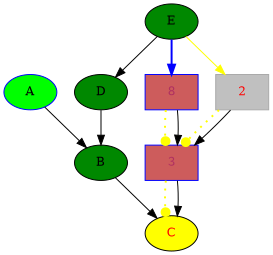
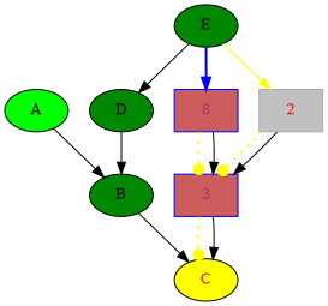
  digraph {
    splines=true
    node [fillcolor="#008800" fontsize=12 foobarbaz=pentabarf myFancyAttr=awesome style=filled]
    n1 [color=blue fillcolor=indianred fontcolor=maroon label=8 shape=box]
    2 [color=darkgray fillcolor=gray fontcolor=red shape=box]
    3 [color=blue fillcolor=indianred fontcolor=maroon shape=box]
-   A [fillcolor=green color=blue]
+   A [fillcolor=green]
    B
    C [fillcolor=yellow fontcolor=red]
    D
    E
    subgraph sub_1 {
      A
      B
      C
      D
      E
      subgraph sub_2 {
        n1
        2
        3
      }
    }
    subgraph sub_3 {
      n1
      2
      3
      C
    }
    n1 -> 3 [arrowhead=dot color=yellow penwidth=2 style=dotted]
    n1 -> 3
    2 -> 3 [arrowhead=dot color=yellow penwidth=2 style=dotted]
    2 -> 3
    3 -> C [arrowhead=dot color=yellow penwidth=2 style=dotted]
    3 -> C
    A -> B
    B -> C
    D -> B
    E -> n1 [color=blue penwidth=2]
    E -> 2 [color=yellow]
    E -> D
  }
